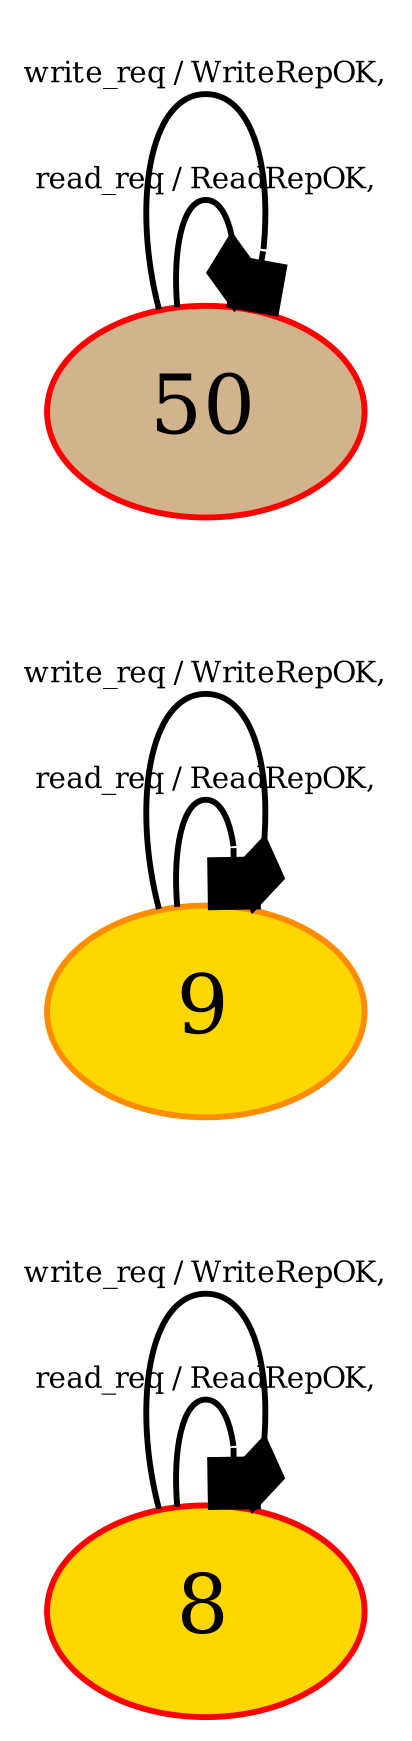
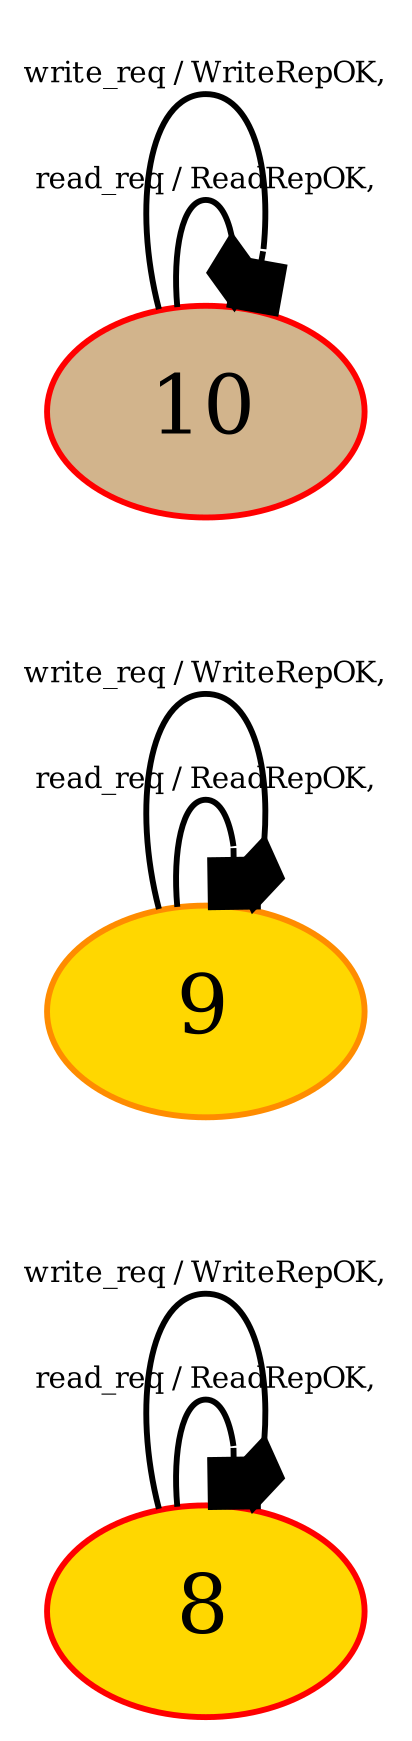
  digraph {
    rankdir=LR
    node [fillcolor=gold shape=ellipse style=filled color=red]
    edge [fontsize=5 arrowhead=box]
    8
    9 [color=darkorange]
-   10 [fillcolor=tan label=50]
+   10 [fillcolor=tan]
    8 -> 8 [label="read_req / ReadRepOK,"]
    8 -> 8 [label="write_req / WriteRepOK," arrowhead=diamond]
    9 -> 9 [label="read_req / ReadRepOK,"]
    9 -> 9 [label="write_req / WriteRepOK," arrowhead=diamond]
    10 -> 10 [label="read_req / ReadRepOK," arrowhead=diamond]
    10 -> 10 [label="write_req / WriteRepOK,"]
  }
